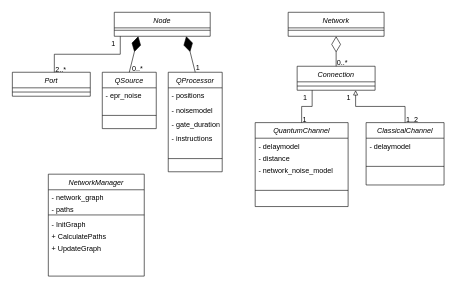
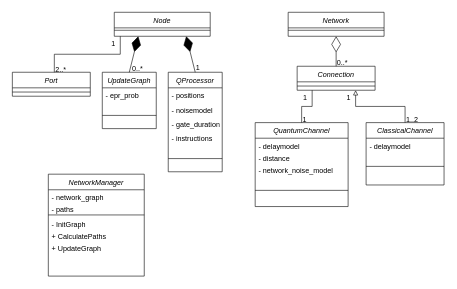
  <mxCell id="0" />
  <mxCell id="1" parent="0" />
  <mxCell id="2" value="Network" style="swimlane;fontStyle=2;align=center;verticalAlign=top;childLayout=stackLayout;horizontal=1;startSize=26;horizontalStack=0;resizeParent=1;resizeLast=0;collapsible=1;marginBottom=0;rounded=0;shadow=0;strokeWidth=1;" vertex="1" parent="1"><mxGeometry x="480" y="20" width="160" height="40" as="geometry"><mxRectangle x="230" y="140" width="160" height="26" as="alternateBounds" /></mxGeometry></mxCell>
  <mxCell id="3" value="" style="line;html=1;strokeWidth=1;align=left;verticalAlign=middle;spacingTop=-1;spacingLeft=3;spacingRight=3;rotatable=0;labelPosition=right;points=[];portConstraint=eastwest;" vertex="1" parent="2"><mxGeometry y="26" width="160" height="8" as="geometry" /></mxCell>
  <mxCell id="4" value="Node" style="swimlane;fontStyle=2;align=center;verticalAlign=top;childLayout=stackLayout;horizontal=1;startSize=26;horizontalStack=0;resizeParent=1;resizeLast=0;collapsible=1;marginBottom=0;rounded=0;shadow=0;strokeWidth=1;" vertex="1" parent="1"><mxGeometry x="190" y="20" width="160" height="40" as="geometry"><mxRectangle x="230" y="140" width="160" height="26" as="alternateBounds" /></mxGeometry></mxCell>
  <mxCell id="5" value="" style="line;html=1;strokeWidth=1;align=left;verticalAlign=middle;spacingTop=-1;spacingLeft=3;spacingRight=3;rotatable=0;labelPosition=right;points=[];portConstraint=eastwest;" vertex="1" parent="4"><mxGeometry y="26" width="160" height="8" as="geometry" /></mxCell>
- <mxCell id="6" value="QSource" style="swimlane;fontStyle=2;align=center;verticalAlign=top;childLayout=stackLayout;horizontal=1;startSize=26;horizontalStack=0;resizeParent=1;resizeLast=0;collapsible=1;marginBottom=0;rounded=0;shadow=0;strokeWidth=1;" vertex="1" parent="1"><mxGeometry x="170" y="120" width="90" height="94" as="geometry"><mxRectangle x="230" y="140" width="160" height="26" as="alternateBounds" /></mxGeometry></mxCell>
- <mxCell id="7" value="- epr_noise" style="text;align=left;verticalAlign=top;spacingLeft=4;spacingRight=4;overflow=hidden;rotatable=0;points=[[0,0.5],[1,0.5]];portConstraint=eastwest;" vertex="1" parent="6"><mxGeometry y="26" width="90" height="24" as="geometry" /></mxCell>
+ <mxCell id="6" value="UpdateGraph" style="swimlane;fontStyle=2;align=center;verticalAlign=top;childLayout=stackLayout;horizontal=1;startSize=26;horizontalStack=0;resizeParent=1;resizeLast=0;collapsible=1;marginBottom=0;rounded=0;shadow=0;strokeWidth=1;" vertex="1" parent="1"><mxGeometry x="170" y="120" width="90" height="94" as="geometry"><mxRectangle x="230" y="140" width="160" height="26" as="alternateBounds" /></mxGeometry></mxCell>
+ <mxCell id="7" value="- epr_prob" style="text;align=left;verticalAlign=top;spacingLeft=4;spacingRight=4;overflow=hidden;rotatable=0;points=[[0,0.5],[1,0.5]];portConstraint=eastwest;" vertex="1" parent="6"><mxGeometry y="26" width="90" height="24" as="geometry" /></mxCell>
  <mxCell id="8" value="" style="line;html=1;strokeWidth=1;align=left;verticalAlign=middle;spacingTop=-1;spacingLeft=3;spacingRight=3;rotatable=0;labelPosition=right;points=[];portConstraint=eastwest;" vertex="1" parent="6"><mxGeometry y="50" width="90" height="44" as="geometry" /></mxCell>
  <mxCell id="9" value="QProcessor" style="swimlane;fontStyle=2;align=center;verticalAlign=top;childLayout=stackLayout;horizontal=1;startSize=26;horizontalStack=0;resizeParent=1;resizeLast=0;collapsible=1;marginBottom=0;rounded=0;shadow=0;strokeWidth=1;" vertex="1" parent="1"><mxGeometry x="280" y="120" width="90" height="166" as="geometry"><mxRectangle x="230" y="140" width="160" height="26" as="alternateBounds" /></mxGeometry></mxCell>
  <mxCell id="10" value="- positions" style="text;align=left;verticalAlign=top;spacingLeft=4;spacingRight=4;overflow=hidden;rotatable=0;points=[[0,0.5],[1,0.5]];portConstraint=eastwest;" vertex="1" parent="9"><mxGeometry y="26" width="90" height="24" as="geometry" /></mxCell>
  <mxCell id="11" value="- noisemodel" style="text;align=left;verticalAlign=top;spacingLeft=4;spacingRight=4;overflow=hidden;rotatable=0;points=[[0,0.5],[1,0.5]];portConstraint=eastwest;" vertex="1" parent="9"><mxGeometry y="50" width="90" height="24" as="geometry" /></mxCell>
  <mxCell id="12" value="- gate_duration" style="text;align=left;verticalAlign=top;spacingLeft=4;spacingRight=4;overflow=hidden;rotatable=0;points=[[0,0.5],[1,0.5]];portConstraint=eastwest;" vertex="1" parent="9"><mxGeometry y="74" width="90" height="24" as="geometry" /></mxCell>
  <mxCell id="13" value="- instructions" style="text;align=left;verticalAlign=top;spacingLeft=4;spacingRight=4;overflow=hidden;rotatable=0;points=[[0,0.5],[1,0.5]];portConstraint=eastwest;" vertex="1" parent="9"><mxGeometry y="98" width="90" height="24" as="geometry" /></mxCell>
  <mxCell id="14" value="" style="line;html=1;strokeWidth=1;align=left;verticalAlign=middle;spacingTop=-1;spacingLeft=3;spacingRight=3;rotatable=0;labelPosition=right;points=[];portConstraint=eastwest;" vertex="1" parent="9"><mxGeometry y="122" width="90" height="44" as="geometry" /></mxCell>
  <mxCell id="15" value="" style="endArrow=diamondThin;endFill=1;endSize=24;html=1;rounded=0;entryX=0.25;entryY=1;entryDx=0;entryDy=0;exitX=0.5;exitY=0;exitDx=0;exitDy=0;" edge="1" parent="1" source="6" target="4"><mxGeometry width="160" relative="1" as="geometry"><mxPoint x="210" y="110" as="sourcePoint" /><mxPoint x="500" y="180" as="targetPoint" /></mxGeometry></mxCell>
  <mxCell id="16" value="" style="endArrow=diamondThin;endFill=1;endSize=24;html=1;rounded=0;entryX=0.75;entryY=1;entryDx=0;entryDy=0;exitX=0.5;exitY=0;exitDx=0;exitDy=0;" edge="1" parent="1" source="9" target="4"><mxGeometry width="160" relative="1" as="geometry"><mxPoint x="340" y="180" as="sourcePoint" /><mxPoint x="500" y="180" as="targetPoint" /></mxGeometry></mxCell>
  <mxCell id="17" value="Connection" style="swimlane;fontStyle=2;align=center;verticalAlign=top;childLayout=stackLayout;horizontal=1;startSize=26;horizontalStack=0;resizeParent=1;resizeLast=0;collapsible=1;marginBottom=0;rounded=0;shadow=0;strokeWidth=1;" vertex="1" parent="1"><mxGeometry x="495" y="110" width="130" height="40" as="geometry"><mxRectangle x="230" y="140" width="160" height="26" as="alternateBounds" /></mxGeometry></mxCell>
  <mxCell id="18" value="" style="line;html=1;strokeWidth=1;align=left;verticalAlign=middle;spacingTop=-1;spacingLeft=3;spacingRight=3;rotatable=0;labelPosition=right;points=[];portConstraint=eastwest;" vertex="1" parent="17"><mxGeometry y="26" width="130" height="14" as="geometry" /></mxCell>
  <mxCell id="19" value="" style="endArrow=diamondThin;endFill=0;endSize=24;html=1;rounded=0;entryX=0.5;entryY=1;entryDx=0;entryDy=0;" edge="1" parent="1" source="17" target="2"><mxGeometry width="160" relative="1" as="geometry"><mxPoint x="340" y="180" as="sourcePoint" /><mxPoint x="550" y="60" as="targetPoint" /></mxGeometry></mxCell>
  <mxCell id="20" value="ClassicalChannel" style="swimlane;fontStyle=2;align=center;verticalAlign=top;childLayout=stackLayout;horizontal=1;startSize=26;horizontalStack=0;resizeParent=1;resizeLast=0;collapsible=1;marginBottom=0;rounded=0;shadow=0;strokeWidth=1;" vertex="1" parent="1"><mxGeometry x="610" y="204" width="130" height="104" as="geometry"><mxRectangle x="230" y="140" width="160" height="26" as="alternateBounds" /></mxGeometry></mxCell>
  <mxCell id="21" value="- delaymodel" style="text;align=left;verticalAlign=top;spacingLeft=4;spacingRight=4;overflow=hidden;rotatable=0;points=[[0,0.5],[1,0.5]];portConstraint=eastwest;" vertex="1" parent="20"><mxGeometry y="26" width="130" height="20" as="geometry" /></mxCell>
  <mxCell id="22" value="" style="line;html=1;strokeWidth=1;align=left;verticalAlign=middle;spacingTop=-1;spacingLeft=3;spacingRight=3;rotatable=0;labelPosition=right;points=[];portConstraint=eastwest;" vertex="1" parent="20"><mxGeometry y="46" width="130" height="54" as="geometry" /></mxCell>
  <mxCell id="23" value="QuantumChannel" style="swimlane;fontStyle=2;align=center;verticalAlign=top;childLayout=stackLayout;horizontal=1;startSize=26;horizontalStack=0;resizeParent=1;resizeLast=0;collapsible=1;marginBottom=0;rounded=0;shadow=0;strokeWidth=1;" vertex="1" parent="1"><mxGeometry x="425" y="204" width="155" height="140" as="geometry"><mxRectangle x="230" y="140" width="160" height="26" as="alternateBounds" /></mxGeometry></mxCell>
  <mxCell id="24" value="- delaymodel" style="text;align=left;verticalAlign=top;spacingLeft=4;spacingRight=4;overflow=hidden;rotatable=0;points=[[0,0.5],[1,0.5]];portConstraint=eastwest;" vertex="1" parent="23"><mxGeometry y="26" width="155" height="20" as="geometry" /></mxCell>
  <mxCell id="25" value="- distance" style="text;align=left;verticalAlign=top;spacingLeft=4;spacingRight=4;overflow=hidden;rotatable=0;points=[[0,0.5],[1,0.5]];portConstraint=eastwest;" vertex="1" parent="23"><mxGeometry y="46" width="155" height="20" as="geometry" /></mxCell>
  <mxCell id="26" value="- network_noise_model" style="text;align=left;verticalAlign=top;spacingLeft=4;spacingRight=4;overflow=hidden;rotatable=0;points=[[0,0.5],[1,0.5]];portConstraint=eastwest;" vertex="1" parent="23"><mxGeometry y="66" width="155" height="20" as="geometry" /></mxCell>
  <mxCell id="27" value="" style="line;html=1;strokeWidth=1;align=left;verticalAlign=middle;spacingTop=-1;spacingLeft=3;spacingRight=3;rotatable=0;labelPosition=right;points=[];portConstraint=eastwest;" vertex="1" parent="23"><mxGeometry y="86" width="155" height="54" as="geometry" /></mxCell>
  <mxCell id="28" value="" style="endArrow=none;shadow=0;strokeWidth=1;rounded=0;curved=0;endFill=0;edgeStyle=elbowEdgeStyle;elbow=vertical;exitX=0.5;exitY=0;exitDx=0;exitDy=0;" edge="1" parent="1" source="23"><mxGeometry x="0.5" y="41" relative="1" as="geometry"><mxPoint x="390" y="129" as="sourcePoint" /><mxPoint x="520" y="150" as="targetPoint" /><mxPoint x="-40" y="32" as="offset" /></mxGeometry></mxCell>
  <mxCell id="29" value="1" style="resizable=0;align=left;verticalAlign=bottom;labelBackgroundColor=none;fontSize=12;" connectable="0" vertex="1" parent="28"><mxGeometry x="-1" relative="1" as="geometry"><mxPoint y="4" as="offset" /></mxGeometry></mxCell>
  <mxCell id="30" value="1" style="resizable=0;align=right;verticalAlign=bottom;labelBackgroundColor=none;fontSize=12;" connectable="0" vertex="1" parent="28"><mxGeometry x="1" relative="1" as="geometry"><mxPoint x="-7" y="21" as="offset" /></mxGeometry></mxCell>
  <mxCell id="31" value="" style="endArrow=block;shadow=0;strokeWidth=1;rounded=0;curved=0;endFill=0;edgeStyle=elbowEdgeStyle;elbow=vertical;exitX=0.5;exitY=0;exitDx=0;exitDy=0;entryX=0.75;entryY=1;entryDx=0;entryDy=0;" edge="1" parent="1" source="20" target="17"><mxGeometry x="0.5" y="41" relative="1" as="geometry"><mxPoint x="513" y="214" as="sourcePoint" /><mxPoint x="530" y="160" as="targetPoint" /><mxPoint x="-40" y="32" as="offset" /></mxGeometry></mxCell>
  <mxCell id="32" value="1..2" style="resizable=0;align=left;verticalAlign=bottom;labelBackgroundColor=none;fontSize=12;" connectable="0" vertex="1" parent="31"><mxGeometry x="-1" relative="1" as="geometry"><mxPoint y="4" as="offset" /></mxGeometry></mxCell>
  <mxCell id="33" value="1" style="resizable=0;align=right;verticalAlign=bottom;labelBackgroundColor=none;fontSize=12;" connectable="0" vertex="1" parent="31"><mxGeometry x="1" relative="1" as="geometry"><mxPoint x="-7" y="21" as="offset" /></mxGeometry></mxCell>
  <mxCell id="34" value="0..*" style="resizable=0;align=left;verticalAlign=bottom;labelBackgroundColor=none;fontSize=12;" connectable="0" vertex="1" parent="1"><mxGeometry x="563.5" y="104" as="geometry"><mxPoint x="-4" y="8" as="offset" /></mxGeometry></mxCell>
  <mxCell id="35" value="1" style="resizable=0;align=right;verticalAlign=bottom;labelBackgroundColor=none;fontSize=12;" connectable="0" vertex="1" parent="1"><mxGeometry x="313" y="123" as="geometry"><mxPoint x="21" y="-2" as="offset" /></mxGeometry></mxCell>
  <mxCell id="36" value="0..*" style="resizable=0;align=right;verticalAlign=bottom;labelBackgroundColor=none;fontSize=12;" connectable="0" vertex="1" parent="1"><mxGeometry x="218" y="124" as="geometry"><mxPoint x="21" y="-2" as="offset" /></mxGeometry></mxCell>
  <mxCell id="37" value="Port" style="swimlane;fontStyle=2;align=center;verticalAlign=top;childLayout=stackLayout;horizontal=1;startSize=26;horizontalStack=0;resizeParent=1;resizeLast=0;collapsible=1;marginBottom=0;rounded=0;shadow=0;strokeWidth=1;" vertex="1" parent="1"><mxGeometry x="20" y="120" width="130" height="40" as="geometry"><mxRectangle x="230" y="140" width="160" height="26" as="alternateBounds" /></mxGeometry></mxCell>
  <mxCell id="38" value="" style="line;html=1;strokeWidth=1;align=left;verticalAlign=middle;spacingTop=-1;spacingLeft=3;spacingRight=3;rotatable=0;labelPosition=right;points=[];portConstraint=eastwest;" vertex="1" parent="37"><mxGeometry y="26" width="130" height="14" as="geometry" /></mxCell>
  <mxCell id="39" value="" style="endArrow=none;shadow=0;strokeWidth=1;rounded=0;curved=0;endFill=0;edgeStyle=elbowEdgeStyle;elbow=vertical;exitX=0.5;exitY=0;exitDx=0;exitDy=0;" edge="1" parent="1"><mxGeometry x="0.5" y="41" relative="1" as="geometry"><mxPoint x="90" y="120" as="sourcePoint" /><mxPoint x="200" y="60" as="targetPoint" /><mxPoint x="-40" y="32" as="offset" /></mxGeometry></mxCell>
  <mxCell id="40" value="2..*" style="resizable=0;align=left;verticalAlign=bottom;labelBackgroundColor=none;fontSize=12;" connectable="0" vertex="1" parent="39"><mxGeometry x="-1" relative="1" as="geometry"><mxPoint y="4" as="offset" /></mxGeometry></mxCell>
  <mxCell id="41" value="1" style="resizable=0;align=right;verticalAlign=bottom;labelBackgroundColor=none;fontSize=12;" connectable="0" vertex="1" parent="39"><mxGeometry x="1" relative="1" as="geometry"><mxPoint x="-7" y="21" as="offset" /></mxGeometry></mxCell>
  <mxCell id="42" value="NetworkManager" style="swimlane;fontStyle=2;align=center;verticalAlign=top;childLayout=stackLayout;horizontal=1;startSize=26;horizontalStack=0;resizeParent=1;resizeLast=0;collapsible=1;marginBottom=0;rounded=0;shadow=0;strokeWidth=1;" vertex="1" parent="1"><mxGeometry x="80" y="290" width="160" height="170" as="geometry"><mxRectangle x="230" y="140" width="160" height="26" as="alternateBounds" /></mxGeometry></mxCell>
  <mxCell id="43" value="- network_graph" style="text;align=left;verticalAlign=top;spacingLeft=4;spacingRight=4;overflow=hidden;rotatable=0;points=[[0,0.5],[1,0.5]];portConstraint=eastwest;" vertex="1" parent="42"><mxGeometry y="26" width="160" height="20" as="geometry" /></mxCell>
  <mxCell id="44" value="- paths" style="text;align=left;verticalAlign=top;spacingLeft=4;spacingRight=4;overflow=hidden;rotatable=0;points=[[0,0.5],[1,0.5]];portConstraint=eastwest;" vertex="1" parent="42"><mxGeometry y="46" width="160" height="20" as="geometry" /></mxCell>
  <mxCell id="45" value="" style="line;html=1;strokeWidth=1;align=left;verticalAlign=middle;spacingTop=-1;spacingLeft=3;spacingRight=3;rotatable=0;labelPosition=right;points=[];portConstraint=eastwest;" vertex="1" parent="42"><mxGeometry y="66" width="160" height="4" as="geometry" /></mxCell>
  <mxCell id="46" value="- InitGraph" style="text;align=left;verticalAlign=top;spacingLeft=4;spacingRight=4;overflow=hidden;rotatable=0;points=[[0,0.5],[1,0.5]];portConstraint=eastwest;" vertex="1" parent="42"><mxGeometry y="70" width="160" height="20" as="geometry" /></mxCell>
  <mxCell id="47" value="+ CalculatePaths" style="text;align=left;verticalAlign=top;spacingLeft=4;spacingRight=4;overflow=hidden;rotatable=0;points=[[0,0.5],[1,0.5]];portConstraint=eastwest;" vertex="1" parent="42"><mxGeometry y="90" width="160" height="20" as="geometry" /></mxCell>
  <mxCell id="48" value="+ UpdateGraph" style="text;align=left;verticalAlign=top;spacingLeft=4;spacingRight=4;overflow=hidden;rotatable=0;points=[[0,0.5],[1,0.5]];portConstraint=eastwest;" vertex="1" parent="42"><mxGeometry y="110" width="160" height="20" as="geometry" /></mxCell>
